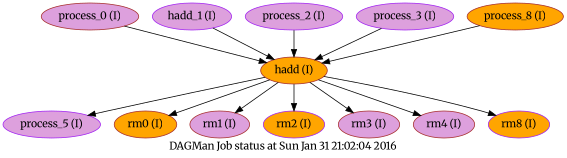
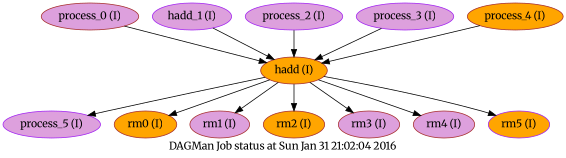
  digraph {
    fontname=Merriweather
    label="DAGMan Job status at Sun Jan 31 21:02:04 2016"
    node [color=brown fillcolor=plum fontname=Merriweather shape=ellipse style=filled]
    edge [fontname=Merriweather]
    n1 [label="process_0 (I)"]
    n2 [fillcolor=orange label="hadd (I)"]
    n3 [color=purple label="process_5 (I)"]
    n4 [fillcolor=orange label="rm0 (I)"]
    n5 [label="rm1 (I)"]
-   n6 [color=purple fillcolor=orange label="rm2 (I)"]
+   n6 [fillcolor=orange label="rm2 (I)"]
    n7 [label="rm3 (I)"]
    n8 [label="rm4 (I)"]
-   n9 [color=purple fillcolor=orange label="rm8 (I)"]
+   n9 [color=purple fillcolor=orange label="rm5 (I)"]
    n10 [color=purple label="hadd_1 (I)"]
    n11 [color=purple label="process_2 (I)"]
    n12 [color=purple label="process_3 (I)"]
-   n13 [fillcolor=orange label="process_8 (I)"]
+   n13 [fillcolor=orange label="process_4 (I)"]
    n1 -> n2
    n2 -> n3
    n2 -> n4
    n2 -> n5
    n2 -> n6
    n2 -> n7
    n2 -> n8
    n2 -> n9
    n10 -> n2
    n11 -> n2
    n12 -> n2
    n13 -> n2
  }
